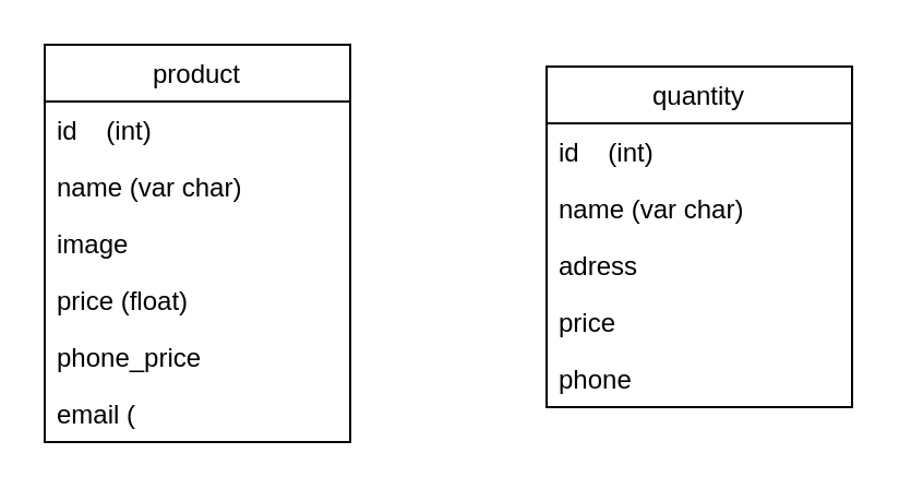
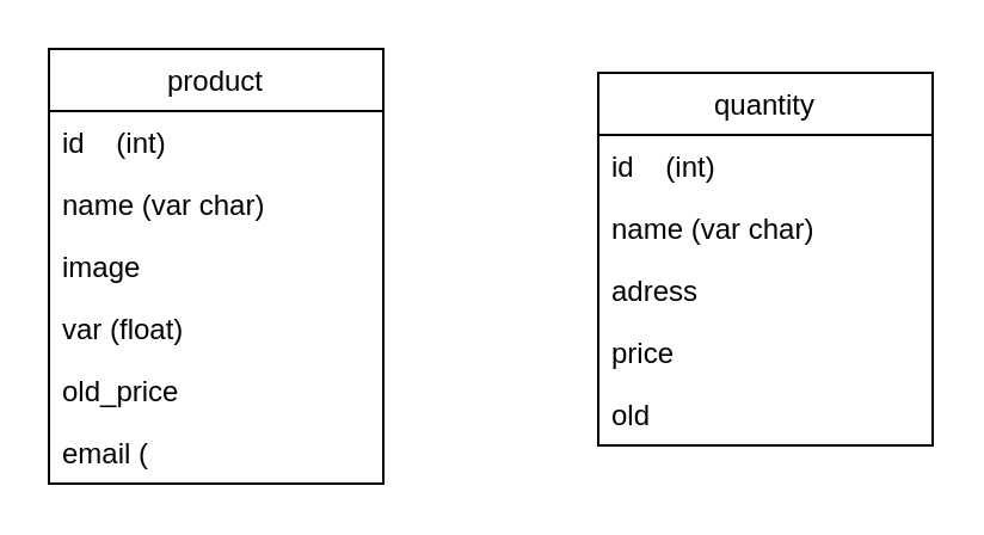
  <mxCell id="0" />
  <mxCell id="1" parent="0" />
  <mxCell id="2" value="product" style="swimlane;fontStyle=0;childLayout=stackLayout;horizontal=1;startSize=26;fillColor=none;horizontalStack=0;resizeParent=1;resizeParentMax=0;resizeLast=0;collapsible=1;marginBottom=0;" vertex="1" parent="1"><mxGeometry x="20" y="20" width="140" height="182" as="geometry" /></mxCell>
  <mxCell id="3" value="id    (int)    " style="text;strokeColor=none;fillColor=none;align=left;verticalAlign=top;spacingLeft=4;spacingRight=4;overflow=hidden;rotatable=0;points=[[0,0.5],[1,0.5]];portConstraint=eastwest;" vertex="1" parent="2"><mxGeometry y="26" width="140" height="26" as="geometry" /></mxCell>
  <mxCell id="4" value="name (var char)" style="text;strokeColor=none;fillColor=none;align=left;verticalAlign=top;spacingLeft=4;spacingRight=4;overflow=hidden;rotatable=0;points=[[0,0.5],[1,0.5]];portConstraint=eastwest;" vertex="1" parent="2"><mxGeometry y="52" width="140" height="26" as="geometry" /></mxCell>
  <mxCell id="5" value="image" style="text;strokeColor=none;fillColor=none;align=left;verticalAlign=top;spacingLeft=4;spacingRight=4;overflow=hidden;rotatable=0;points=[[0,0.5],[1,0.5]];portConstraint=eastwest;" vertex="1" parent="2"><mxGeometry y="78" width="140" height="26" as="geometry" /></mxCell>
- <mxCell id="6" value="price (float)" style="text;strokeColor=none;fillColor=none;align=left;verticalAlign=top;spacingLeft=4;spacingRight=4;overflow=hidden;rotatable=0;points=[[0,0.5],[1,0.5]];portConstraint=eastwest;" vertex="1" parent="2"><mxGeometry y="104" width="140" height="26" as="geometry" /></mxCell>
- <mxCell id="7" value="phone_price" style="text;strokeColor=none;fillColor=none;align=left;verticalAlign=top;spacingLeft=4;spacingRight=4;overflow=hidden;rotatable=0;points=[[0,0.5],[1,0.5]];portConstraint=eastwest;" vertex="1" parent="2"><mxGeometry y="130" width="140" height="26" as="geometry" /></mxCell>
+ <mxCell id="6" value="var (float)" style="text;strokeColor=none;fillColor=none;align=left;verticalAlign=top;spacingLeft=4;spacingRight=4;overflow=hidden;rotatable=0;points=[[0,0.5],[1,0.5]];portConstraint=eastwest;" vertex="1" parent="2"><mxGeometry y="104" width="140" height="26" as="geometry" /></mxCell>
+ <mxCell id="7" value="old_price" style="text;strokeColor=none;fillColor=none;align=left;verticalAlign=top;spacingLeft=4;spacingRight=4;overflow=hidden;rotatable=0;points=[[0,0.5],[1,0.5]];portConstraint=eastwest;" vertex="1" parent="2"><mxGeometry y="130" width="140" height="26" as="geometry" /></mxCell>
  <mxCell id="8" value="email (" style="text;strokeColor=none;fillColor=none;align=left;verticalAlign=top;spacingLeft=4;spacingRight=4;overflow=hidden;rotatable=0;points=[[0,0.5],[1,0.5]];portConstraint=eastwest;" vertex="1" parent="2"><mxGeometry y="156" width="140" height="26" as="geometry" /></mxCell>
  <mxCell id="9" value="quantity" style="swimlane;fontStyle=0;childLayout=stackLayout;horizontal=1;startSize=26;fillColor=none;horizontalStack=0;resizeParent=1;resizeParentMax=0;resizeLast=0;collapsible=1;marginBottom=0;" vertex="1" parent="1"><mxGeometry x="250" y="30" width="140" height="156" as="geometry" /></mxCell>
  <mxCell id="10" value="id    (int)    " style="text;strokeColor=none;fillColor=none;align=left;verticalAlign=top;spacingLeft=4;spacingRight=4;overflow=hidden;rotatable=0;points=[[0,0.5],[1,0.5]];portConstraint=eastwest;" vertex="1" parent="9"><mxGeometry y="26" width="140" height="26" as="geometry" /></mxCell>
  <mxCell id="11" value="name (var char)" style="text;strokeColor=none;fillColor=none;align=left;verticalAlign=top;spacingLeft=4;spacingRight=4;overflow=hidden;rotatable=0;points=[[0,0.5],[1,0.5]];portConstraint=eastwest;" vertex="1" parent="9"><mxGeometry y="52" width="140" height="26" as="geometry" /></mxCell>
  <mxCell id="12" value="adress" style="text;strokeColor=none;fillColor=none;align=left;verticalAlign=top;spacingLeft=4;spacingRight=4;overflow=hidden;rotatable=0;points=[[0,0.5],[1,0.5]];portConstraint=eastwest;" vertex="1" parent="9"><mxGeometry y="78" width="140" height="26" as="geometry" /></mxCell>
  <mxCell id="13" value="price" style="text;strokeColor=none;fillColor=none;align=left;verticalAlign=top;spacingLeft=4;spacingRight=4;overflow=hidden;rotatable=0;points=[[0,0.5],[1,0.5]];portConstraint=eastwest;" vertex="1" parent="9"><mxGeometry y="104" width="140" height="26" as="geometry" /></mxCell>
- <mxCell id="14" value="phone" style="text;strokeColor=none;fillColor=none;align=left;verticalAlign=top;spacingLeft=4;spacingRight=4;overflow=hidden;rotatable=0;points=[[0,0.5],[1,0.5]];portConstraint=eastwest;" vertex="1" parent="9"><mxGeometry y="130" width="140" height="26" as="geometry" /></mxCell>
+ <mxCell id="14" value="old" style="text;strokeColor=none;fillColor=none;align=left;verticalAlign=top;spacingLeft=4;spacingRight=4;overflow=hidden;rotatable=0;points=[[0,0.5],[1,0.5]];portConstraint=eastwest;" vertex="1" parent="9"><mxGeometry y="130" width="140" height="26" as="geometry" /></mxCell>
